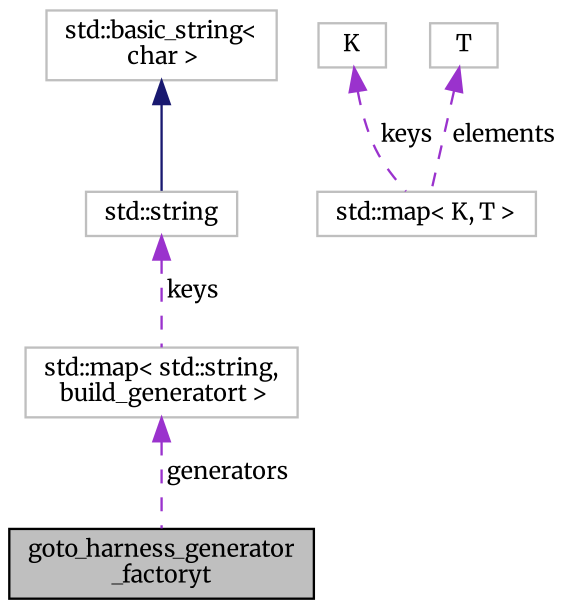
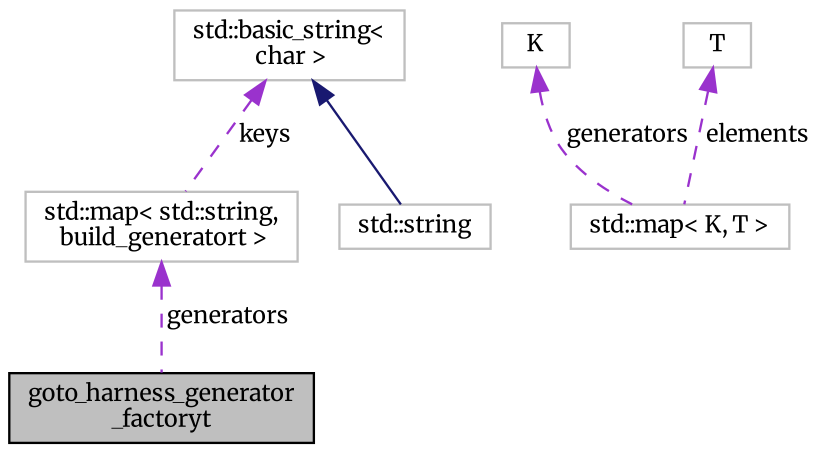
  digraph {
    fontname=Merriweather
    node [color=grey75 fontname=Merriweather fontsize=10 shape=record]
    edge [color=darkorchid3 dir=back fontname=Merriweather fontsize=10 labelfontname=Helvetica labelfontsize=10 style=dashed]
    n1 [color=black fillcolor=grey75 fontcolor=black height=0.2 label="goto_harness_generator\l_factoryt" style=filled width=0.4]
    n2 [height=0.2 label="std::map\< std::string,\l build_generatort \>" width=0.4]
    n3 [height=0.2 label="std::string" width=0.4]
    n4 [height=0.2 label="std::basic_string\<\l char \>" width=0.4]
    n5 [height=0.2 label="std::map\< K, T \>" width=0.4]
    n6 [height=0.2 label=K width=0.4]
    n7 [height=0.2 label=T width=0.4]
    n2 -> n1 [label=" generators"]
-   n3 -> n2 [label=" keys"]
+   n4 -> n2 [label=" keys"]
    n4 -> n3 [color=midnightblue style=solid]
-   n6 -> n5 [label=" keys"]
+   n6 -> n5 [label=" generators"]
    n7 -> n5 [label=" elements"]
  }
